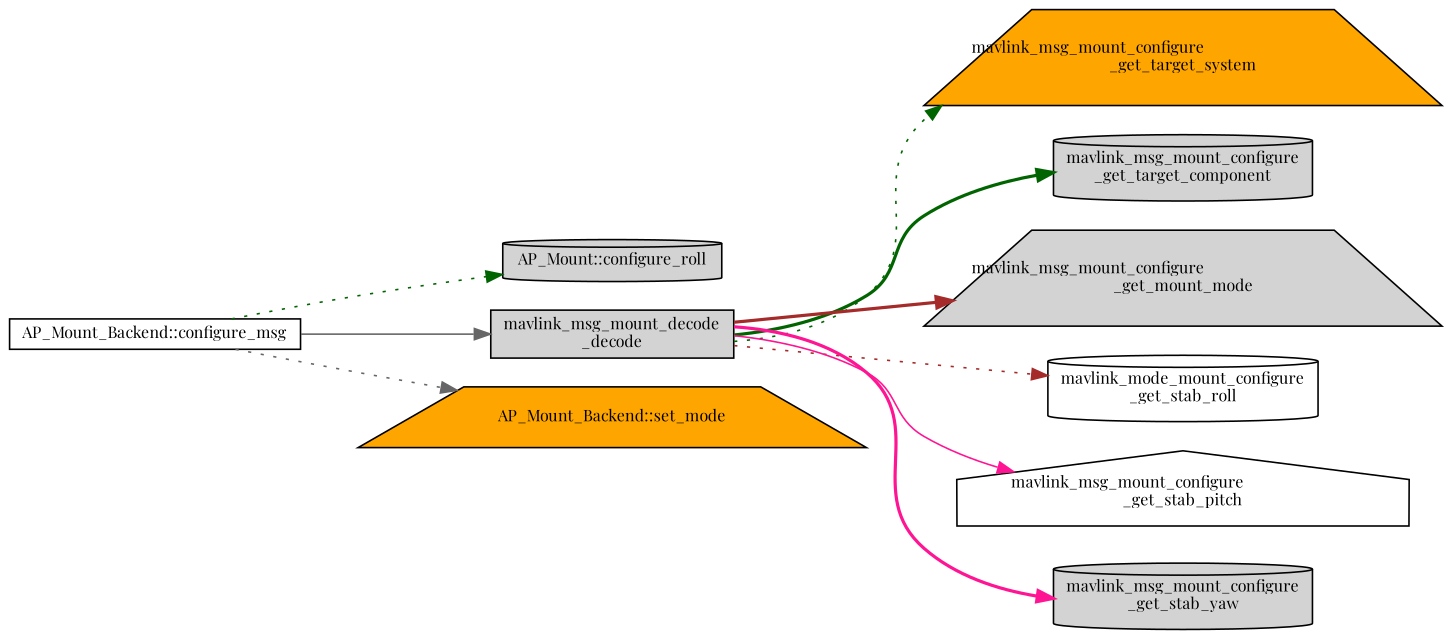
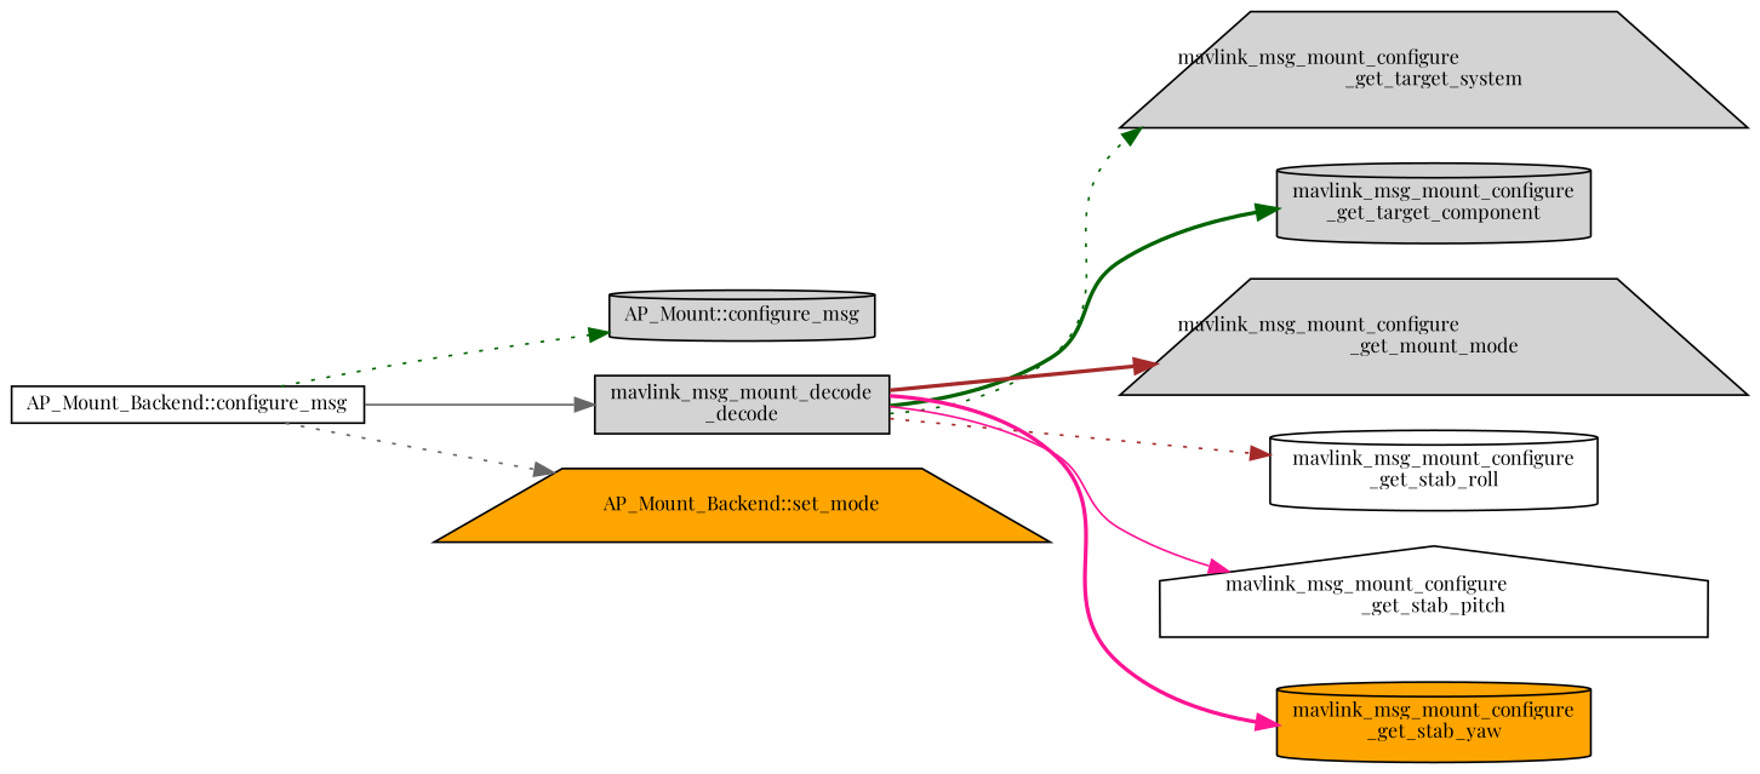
  digraph {
    fontname="Playfair Display"
    rankdir=LR
    node [color=black fillcolor=lightgrey fontname="Playfair Display" fontsize=10 shape=cylinder style=filled]
    edge [color=darkgreen fontname="Playfair Display" fontsize=10 labelfontname=Helvetica labelfontsize=10 style=dotted]
-   n1 [fontcolor=black height=0.2 label="AP_Mount::configure_roll" width=0.4]
+   n1 [fontcolor=black height=0.2 label="AP_Mount::configure_msg" width=0.4]
    n2 [fillcolor=white height=0.2 label="AP_Mount_Backend::configure_msg" shape=box width=0.4]
    n3 [height=0.2 label="mavlink_msg_mount_decode\l_decode" shape=box width=0.4]
    n4 [fillcolor=orange height=0.2 label="AP_Mount_Backend::set_mode" shape=trapezium width=0.4]
-   n5 [fillcolor=orange height=0.2 label="mavlink_msg_mount_configure\l_get_target_system" shape=trapezium width=0.4]
+   n5 [height=0.2 label="mavlink_msg_mount_configure\l_get_target_system" shape=trapezium width=0.4]
    n6 [height=0.2 label="mavlink_msg_mount_configure\l_get_target_component" width=0.4]
    n7 [height=0.2 label="mavlink_msg_mount_configure\l_get_mount_mode" shape=trapezium width=0.4]
-   n8 [fillcolor=white height=0.2 label="mavlink_mode_mount_configure\l_get_stab_roll" width=0.4]
+   n8 [fillcolor=white height=0.2 label="mavlink_msg_mount_configure\l_get_stab_roll" width=0.4]
    n9 [fillcolor=white height=0.2 label="mavlink_msg_mount_configure\l_get_stab_pitch" shape=house width=0.4]
-   n10 [height=0.2 label="mavlink_msg_mount_configure\l_get_stab_yaw" width=0.4]
+   n10 [fillcolor=orange height=0.2 label="mavlink_msg_mount_configure\l_get_stab_yaw" width=0.4]
    n2 -> n1
    n2 -> n3 [color=gray40 style=solid]
    n2 -> n4 [color=gray40]
    n3 -> n5
    n3 -> n6 [style=bold]
    n3 -> n7 [color=brown style=bold]
    n3 -> n8 [color=brown]
    n3 -> n9 [color=deeppink style=solid]
    n3 -> n10 [color=deeppink style=bold]
  }
